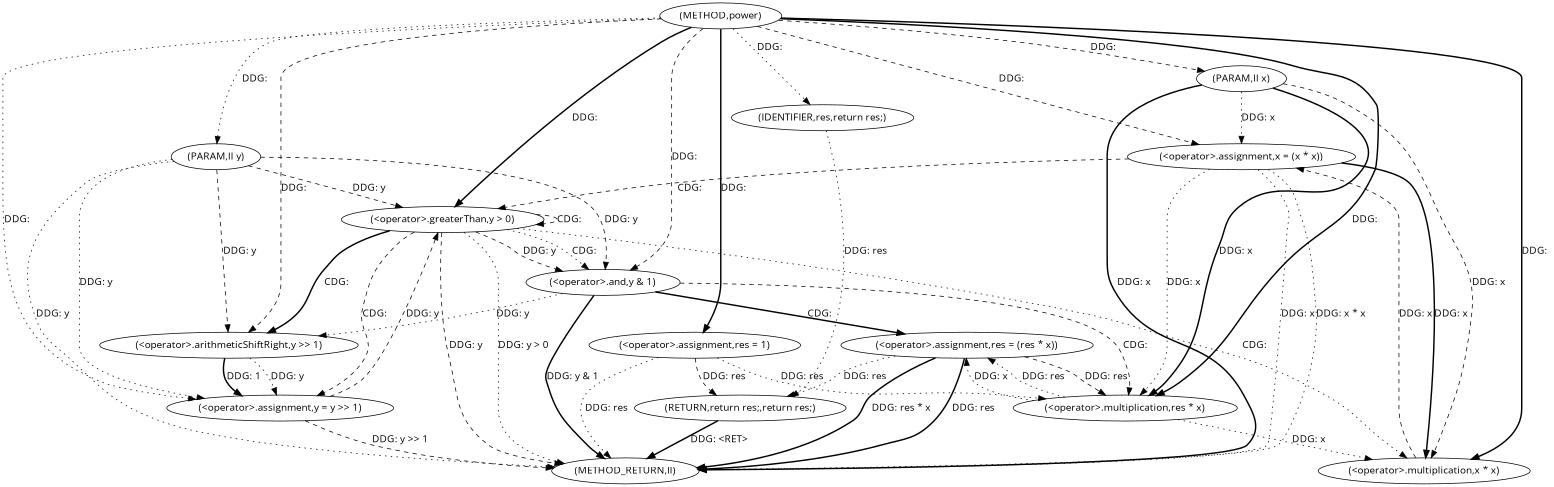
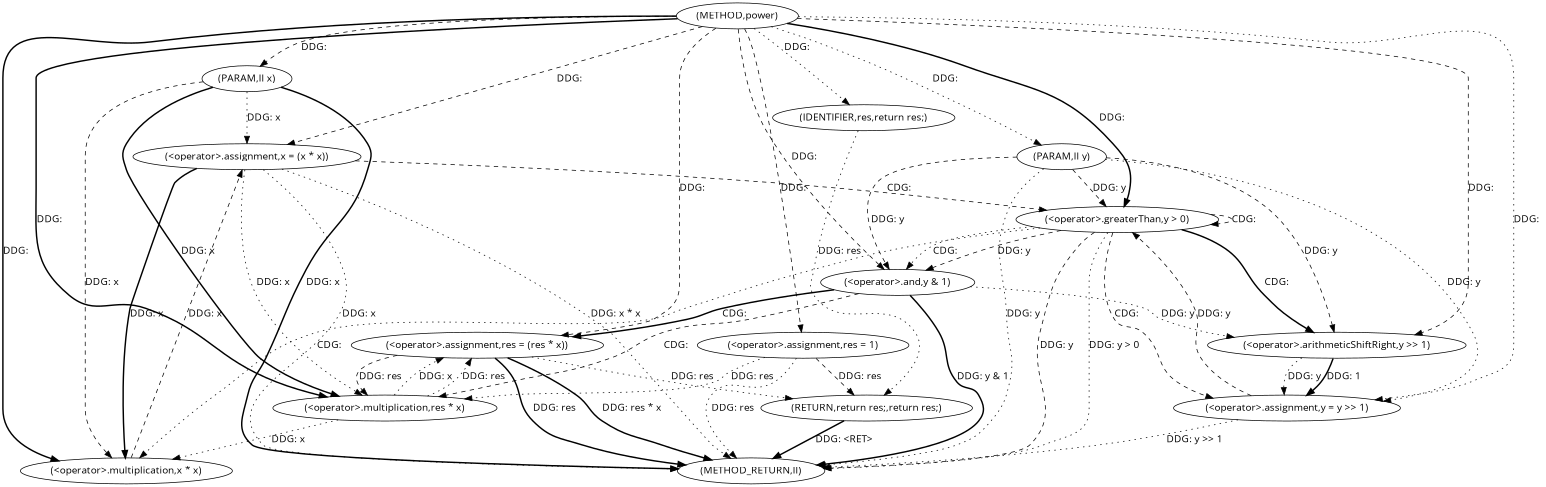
  digraph {
    fontname="Open Sans"
    node [fontname="Open Sans"]
    edge [fontname="Open Sans" style=dashed]
    n1 [label="(METHOD,power)"]
    n2 [label="(PARAM,ll x)"]
    n3 [label="(PARAM,ll y)"]
    n4 [label="(<operator>.assignment,res = 1)"]
    n5 [label="(<operator>.greaterThan,y > 0)"]
    n6 [label="(IDENTIFIER,res,return res;)"]
    n7 [label="(<operator>.assignment,y = y >> 1)"]
    n8 [label="(<operator>.assignment,x = (x * x))"]
    n9 [label="(<operator>.and,y & 1)"]
    n10 [label="(<operator>.assignment,res = (res * x))"]
    n11 [label="(<operator>.arithmeticShiftRight,y >> 1)"]
    n12 [label="(<operator>.multiplication,x * x)"]
    n13 [label="(<operator>.multiplication,res * x)"]
    n14 [label="(METHOD_RETURN,ll)"]
    n15 [label="(RETURN,return res;,return res;)"]
    n1 -> n2 [label="DDG: "]
    n1 -> n3 [label="DDG: " style=dotted]
-   n1 -> n4 [label="DDG: " style=bold]
+   n1 -> n4 [label="DDG: "]
    n1 -> n5 [label="DDG: " style=bold]
    n1 -> n6 [label="DDG: " style=dotted]
    n1 -> n7 [label="DDG: " style=dotted]
    n1 -> n8 [label="DDG: "]
    n1 -> n9 [label="DDG: "]
+   n1 -> n10 [label="DDG: "]
    n1 -> n11 [label="DDG: "]
    n1 -> n12 [label="DDG: " style=bold]
    n1 -> n13 [label="DDG: " style=bold]
    n2 -> n8 [label="DDG: x" style=dotted]
    n2 -> n12 [label="DDG: x"]
    n2 -> n13 [label="DDG: x" style=bold]
    n2 -> n14 [label="DDG: x" style=bold]
    n3 -> n5 [label="DDG: y"]
    n3 -> n7 [label="DDG: y" style=dotted]
    n3 -> n9 [label="DDG: y"]
    n3 -> n11 [label="DDG: y"]
    n3 -> n14 [label="DDG: y" style=dotted]
    n4 -> n13 [label="DDG: res" style=dotted]
    n4 -> n14 [label="DDG: res" style=dotted]
    n4 -> n15 [label="DDG: res"]
    n5 -> n5 [label="CDG: "]
    n5 -> n7 [label="CDG: "]
    n5 -> n9 [label="DDG: y"]
    n5 -> n9 [label="CDG: " style=dotted]
    n5 -> n11 [label="CDG: " style=bold]
    n5 -> n12 [label="CDG: " style=dotted]
    n5 -> n14 [label="DDG: y"]
    n5 -> n14 [label="DDG: y > 0" style=dotted]
    n6 -> n15 [label="DDG: res" style=dotted]
    n7 -> n5 [label="DDG: y"]
-   n7 -> n14 [label="DDG: y >> 1"]
+   n7 -> n14 [label="DDG: y >> 1" style=dotted]
    n8 -> n5 [label="CDG: "]
    n8 -> n12 [label="DDG: x" style=bold]
    n8 -> n13 [label="DDG: x" style=dotted]
    n8 -> n14 [label="DDG: x" style=dotted]
    n8 -> n14 [label="DDG: x * x" style=dotted]
    n9 -> n10 [label="CDG: " style=bold]
    n9 -> n11 [label="DDG: y" style=dotted]
    n9 -> n13 [label="CDG: "]
    n9 -> n14 [label="DDG: y & 1" style=bold]
    n10 -> n13 [label="DDG: res"]
    n10 -> n14 [label="DDG: res" style=bold]
    n10 -> n14 [label="DDG: res * x" style=bold]
    n10 -> n15 [label="DDG: res" style=dotted]
    n11 -> n7 [label="DDG: y" style=dotted]
    n11 -> n7 [label="DDG: 1" style=bold]
    n12 -> n8 [label="DDG: x"]
    n13 -> n10 [label="DDG: x" style=dotted]
    n13 -> n10 [label="DDG: res" style=dotted]
    n13 -> n12 [label="DDG: x" style=dotted]
    n15 -> n14 [label="DDG: <RET>" style=bold]
  }
